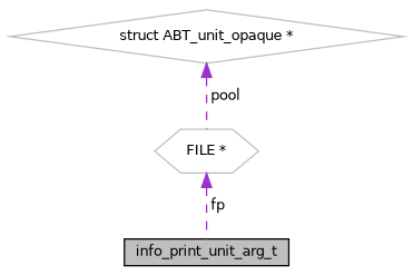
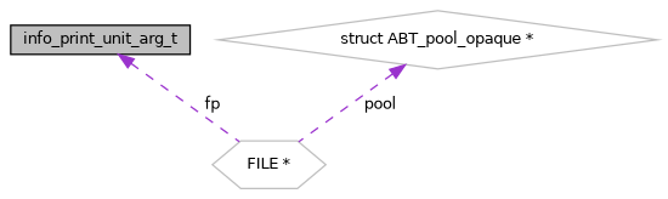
  digraph {
    node [color=grey75 fillcolor=white fontname=Helvetica fontsize=10 style=filled]
    edge [color=darkorchid3 dir=back fontname=Helvetica fontsize=10 labelfontname=Helvetica labelfontsize=10 style=dashed]
    n1 [color=black fillcolor=grey75 fontcolor=black height=0.2 label=info_print_unit_arg_t shape=box width=0.4]
-   n2 [height=0.2 label="struct ABT_unit_opaque *" shape=diamond width=0.4]
+   n2 [height=0.2 label="struct ABT_pool_opaque *" shape=diamond width=0.4]
    n3 [height=0.2 label="FILE *" shape=hexagon width=0.4]
    n2 -> n3 [label=" pool"]
-   n3 -> n1 [label=" fp"]
+   n1 -> n3 [label=" fp"]
  }
